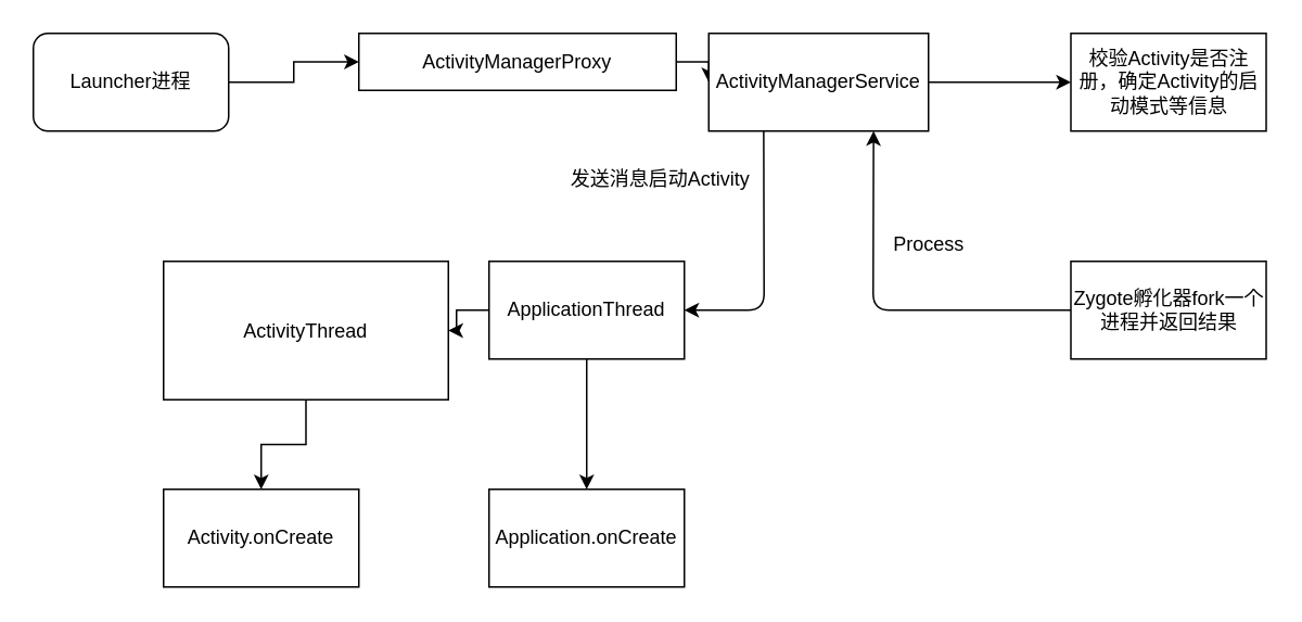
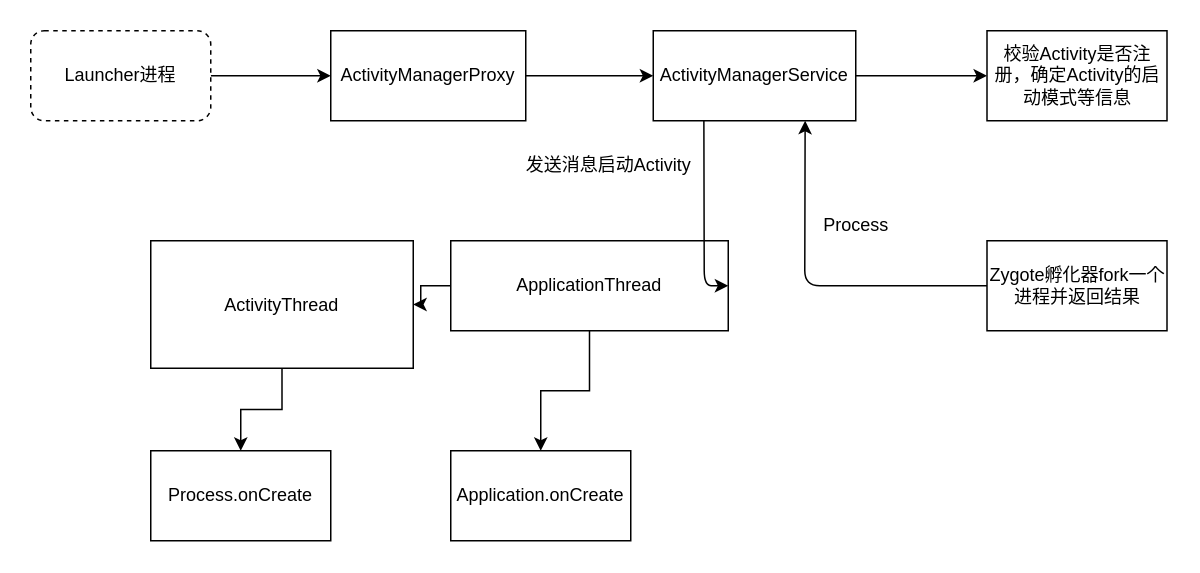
  <mxCell id="0" />
  <mxCell id="1" parent="0" />
  <mxCell id="2" value="" style="edgeStyle=orthogonalEdgeStyle;rounded=0;orthogonalLoop=1;jettySize=auto;html=1;" edge="1" parent="1" source="3" target="5"><mxGeometry relative="1" as="geometry" /></mxCell>
- <mxCell id="3" value="Launcher进程&lt;br&gt;" style="rounded=1;whiteSpace=wrap;html=1;" vertex="1" parent="1"><mxGeometry x="20" y="20" width="120" height="60" as="geometry" /></mxCell>
+ <mxCell id="3" value="Launcher进程&lt;br&gt;" style="rounded=1;whiteSpace=wrap;html=1;dashed=1;" vertex="1" parent="1"><mxGeometry x="20" y="20" width="120" height="60" as="geometry" /></mxCell>
  <mxCell id="4" value="" style="edgeStyle=orthogonalEdgeStyle;rounded=0;orthogonalLoop=1;jettySize=auto;html=1;" edge="1" parent="1" source="5" target="7"><mxGeometry relative="1" as="geometry" /></mxCell>
- <mxCell id="5" value="ActivityManagerProxy&lt;br&gt;" style="whiteSpace=wrap;html=1;rounded=0;" vertex="1" parent="1"><mxGeometry x="220" y="20" width="195" height="35" as="geometry" /></mxCell>
+ <mxCell id="5" value="ActivityManagerProxy&lt;br&gt;" style="whiteSpace=wrap;html=1;rounded=0;" vertex="1" parent="1"><mxGeometry x="220" y="20" width="130" height="60" as="geometry" /></mxCell>
  <mxCell id="6" value="" style="edgeStyle=orthogonalEdgeStyle;rounded=0;orthogonalLoop=1;jettySize=auto;html=1;" edge="1" parent="1" source="7" target="8"><mxGeometry relative="1" as="geometry" /></mxCell>
  <mxCell id="7" value="ActivityManagerService" style="whiteSpace=wrap;html=1;rounded=0;" vertex="1" parent="1"><mxGeometry x="435" y="20" width="135" height="60" as="geometry" /></mxCell>
  <mxCell id="8" value="校验Activity是否注册，确定Activity的启动模式等信息" style="whiteSpace=wrap;html=1;rounded=0;" vertex="1" parent="1"><mxGeometry x="657.5" y="20" width="120" height="60" as="geometry" /></mxCell>
  <mxCell id="9" value="Zygote孵化器fork一个进程并返回结果&lt;br&gt;" style="whiteSpace=wrap;html=1;rounded=0;" vertex="1" parent="1"><mxGeometry x="657.5" y="160" width="120" height="60" as="geometry" /></mxCell>
  <mxCell id="10" value="" style="endArrow=classic;html=1;exitX=0;exitY=0.5;exitDx=0;exitDy=0;entryX=0.75;entryY=1;entryDx=0;entryDy=0;" edge="1" parent="1" source="9" target="7"><mxGeometry width="50" height="50" relative="1" as="geometry"><mxPoint x="380" y="160" as="sourcePoint" /><mxPoint x="430" y="110" as="targetPoint" /><Array as="points"><mxPoint x="536" y="190" /></Array></mxGeometry></mxCell>
  <mxCell id="11" value="Process&lt;br&gt;" style="text;html=1;align=center;verticalAlign=middle;resizable=0;points=[];autosize=1;" vertex="1" parent="1"><mxGeometry x="540" y="140" width="60" height="20" as="geometry" /></mxCell>
  <mxCell id="12" value="" style="edgeStyle=orthogonalEdgeStyle;rounded=0;orthogonalLoop=1;jettySize=auto;html=1;" edge="1" parent="1" source="14" target="17"><mxGeometry relative="1" as="geometry" /></mxCell>
  <mxCell id="13" value="" style="edgeStyle=orthogonalEdgeStyle;rounded=0;orthogonalLoop=1;jettySize=auto;html=1;" edge="1" parent="1" source="14" target="19"><mxGeometry relative="1" as="geometry" /></mxCell>
- <mxCell id="14" value="ApplicationThread" style="rounded=0;whiteSpace=wrap;html=1;" vertex="1" parent="1"><mxGeometry x="300" y="160" width="120" height="60" as="geometry" /></mxCell>
+ <mxCell id="14" value="ApplicationThread" style="rounded=0;whiteSpace=wrap;html=1;" vertex="1" parent="1"><mxGeometry x="300" y="160" width="185" height="60" as="geometry" /></mxCell>
  <mxCell id="15" value="" style="endArrow=classic;html=1;exitX=0.25;exitY=1;exitDx=0;exitDy=0;entryX=1;entryY=0.5;entryDx=0;entryDy=0;" edge="1" parent="1" source="7" target="14"><mxGeometry width="50" height="50" relative="1" as="geometry"><mxPoint x="380" y="150" as="sourcePoint" /><mxPoint x="430" y="100" as="targetPoint" /><Array as="points"><mxPoint x="469" y="190" /></Array></mxGeometry></mxCell>
  <mxCell id="16" value="发送消息启动Activity&lt;br&gt;" style="text;html=1;align=center;verticalAlign=middle;resizable=0;points=[];autosize=1;" vertex="1" parent="1"><mxGeometry x="340" y="100" width="130" height="20" as="geometry" /></mxCell>
  <mxCell id="17" value="Application.onCreate&lt;br&gt;" style="whiteSpace=wrap;html=1;rounded=0;" vertex="1" parent="1"><mxGeometry x="300" y="300" width="120" height="60" as="geometry" /></mxCell>
  <mxCell id="18" value="" style="edgeStyle=orthogonalEdgeStyle;rounded=0;orthogonalLoop=1;jettySize=auto;html=1;" edge="1" parent="1" source="19" target="20"><mxGeometry relative="1" as="geometry" /></mxCell>
  <mxCell id="19" value="ActivityThread&lt;br&gt;" style="whiteSpace=wrap;html=1;rounded=0;" vertex="1" parent="1"><mxGeometry x="100" y="160" width="175" height="85" as="geometry" /></mxCell>
- <mxCell id="20" value="Activity.onCreate&lt;br&gt;" style="whiteSpace=wrap;html=1;rounded=0;" vertex="1" parent="1"><mxGeometry x="100" y="300" width="120" height="60" as="geometry" /></mxCell>
+ <mxCell id="20" value="Process.onCreate&lt;br&gt;" style="whiteSpace=wrap;html=1;rounded=0;" vertex="1" parent="1"><mxGeometry x="100" y="300" width="120" height="60" as="geometry" /></mxCell>
